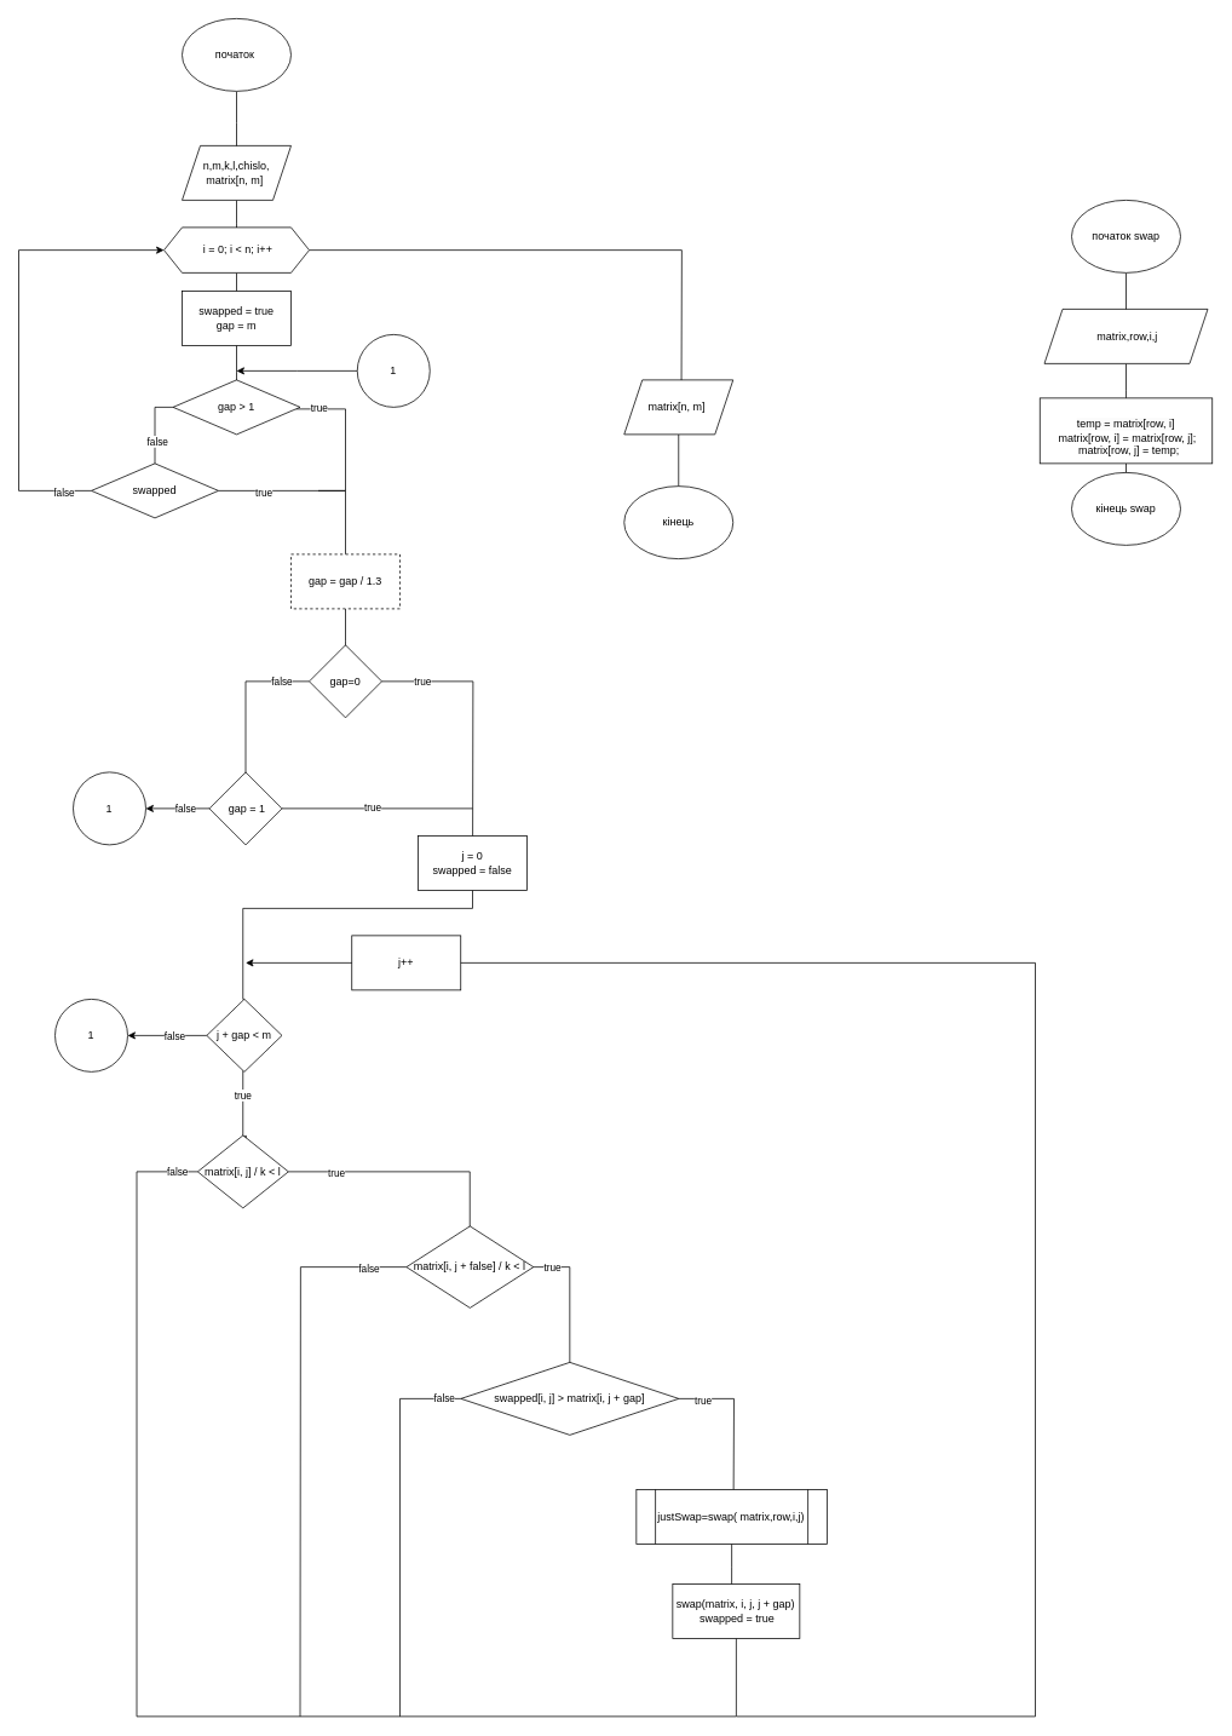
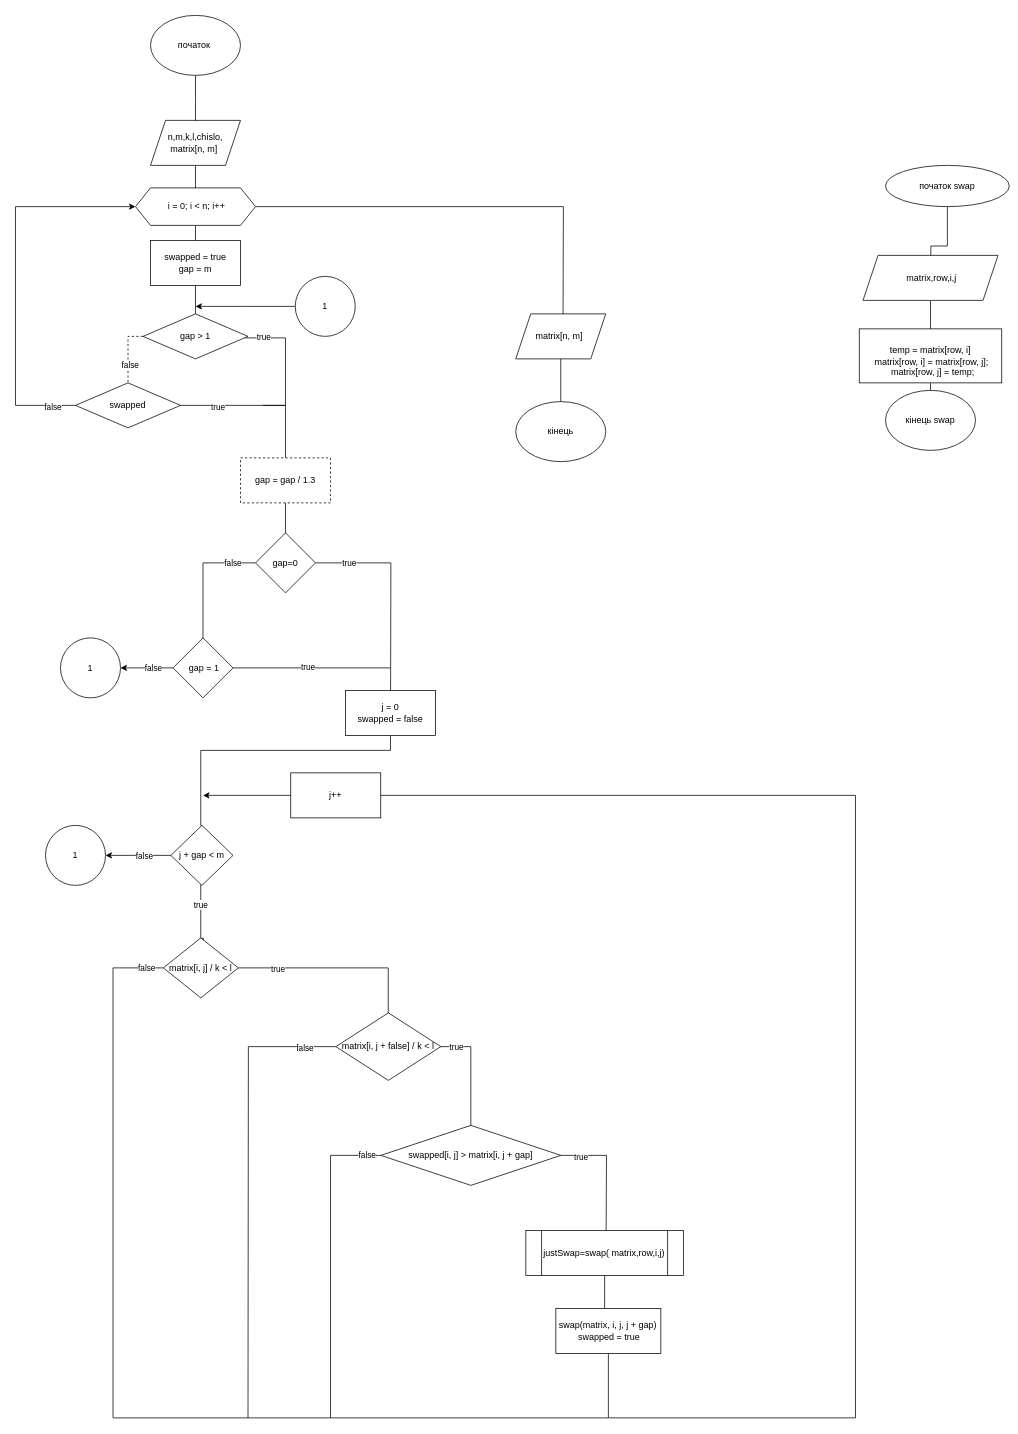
  <mxCell id="0" />
  <mxCell id="1" parent="0" />
  <mxCell id="2" style="edgeStyle=orthogonalEdgeStyle;rounded=0;orthogonalLoop=1;jettySize=auto;html=1;endArrow=none;endFill=0;" edge="1" parent="1" source="3"><mxGeometry relative="1" as="geometry"><mxPoint x="260" y="170" as="targetPoint" /></mxGeometry></mxCell>
  <mxCell id="3" value="початок&amp;nbsp;" style="ellipse;whiteSpace=wrap;html=1;" vertex="1" parent="1"><mxGeometry x="200" y="20" width="120" height="80" as="geometry" /></mxCell>
  <mxCell id="4" style="edgeStyle=orthogonalEdgeStyle;rounded=0;orthogonalLoop=1;jettySize=auto;html=1;endArrow=none;endFill=0;" edge="1" parent="1" source="5"><mxGeometry relative="1" as="geometry"><mxPoint x="260" y="270" as="targetPoint" /></mxGeometry></mxCell>
  <mxCell id="5" value="n,m,k,l,chislo,&lt;br&gt;matrix[n, m]&amp;nbsp;" style="shape=parallelogram;perimeter=parallelogramPerimeter;whiteSpace=wrap;html=1;fixedSize=1;" vertex="1" parent="1"><mxGeometry x="200" y="160" width="120" height="60" as="geometry" /></mxCell>
  <mxCell id="6" style="edgeStyle=orthogonalEdgeStyle;rounded=0;orthogonalLoop=1;jettySize=auto;html=1;endArrow=none;endFill=0;" edge="1" parent="1" source="8"><mxGeometry relative="1" as="geometry"><mxPoint x="260" y="350" as="targetPoint" /></mxGeometry></mxCell>
  <mxCell id="7" style="edgeStyle=orthogonalEdgeStyle;rounded=0;orthogonalLoop=1;jettySize=auto;html=1;exitX=1;exitY=0.5;exitDx=0;exitDy=0;" edge="1" parent="1" source="8"><mxGeometry relative="1" as="geometry"><mxPoint x="750" y="450" as="targetPoint" /></mxGeometry></mxCell>
  <mxCell id="8" value="&amp;nbsp;i = 0; i &amp;lt; n; i++" style="shape=hexagon;perimeter=hexagonPerimeter2;whiteSpace=wrap;html=1;fixedSize=1;" vertex="1" parent="1"><mxGeometry x="180" y="250" width="160" height="50" as="geometry" /></mxCell>
  <mxCell id="9" style="edgeStyle=orthogonalEdgeStyle;rounded=0;orthogonalLoop=1;jettySize=auto;html=1;endArrow=none;endFill=0;" edge="1" parent="1" source="10"><mxGeometry relative="1" as="geometry"><mxPoint x="260" y="440" as="targetPoint" /></mxGeometry></mxCell>
  <mxCell id="10" value="swapped = true&lt;br&gt;gap = m" style="rounded=0;whiteSpace=wrap;html=1;" vertex="1" parent="1"><mxGeometry x="200" y="320" width="120" height="60" as="geometry" /></mxCell>
  <mxCell id="11" style="edgeStyle=orthogonalEdgeStyle;rounded=0;orthogonalLoop=1;jettySize=auto;html=1;endArrow=none;endFill=0;" edge="1" parent="1" source="15"><mxGeometry relative="1" as="geometry"><mxPoint x="350" y="540" as="targetPoint" /><Array as="points"><mxPoint x="380" y="450" /><mxPoint x="380" y="540" /></Array></mxGeometry></mxCell>
  <mxCell id="12" value="true" style="edgeLabel;html=1;align=center;verticalAlign=middle;resizable=0;points=[];" connectable="0" vertex="1" parent="11"><mxGeometry x="-0.717" y="2" relative="1" as="geometry"><mxPoint as="offset" /></mxGeometry></mxCell>
- <mxCell id="13" style="edgeStyle=orthogonalEdgeStyle;rounded=0;orthogonalLoop=1;jettySize=auto;html=1;endArrow=none;endFill=0;entryX=0.5;entryY=0;entryDx=0;entryDy=0;" edge="1" parent="1" source="15" target="20"><mxGeometry relative="1" as="geometry"><mxPoint x="167" y="510" as="targetPoint" /><Array as="points"><mxPoint x="170" y="448" /></Array></mxGeometry></mxCell>
+ <mxCell id="13" style="edgeStyle=orthogonalEdgeStyle;rounded=0;orthogonalLoop=1;jettySize=auto;html=1;endArrow=none;endFill=0;entryX=0.5;entryY=0;entryDx=0;entryDy=0;dashed=1;" edge="1" parent="1" source="15" target="20"><mxGeometry relative="1" as="geometry"><mxPoint x="167" y="510" as="targetPoint" /><Array as="points"><mxPoint x="170" y="448" /></Array></mxGeometry></mxCell>
  <mxCell id="14" value="false" style="edgeLabel;html=1;align=center;verticalAlign=middle;resizable=0;points=[];" connectable="0" vertex="1" parent="13"><mxGeometry x="0.395" y="2" relative="1" as="geometry"><mxPoint as="offset" /></mxGeometry></mxCell>
  <mxCell id="15" value="gap &amp;gt; 1" style="rhombus;whiteSpace=wrap;html=1;" vertex="1" parent="1"><mxGeometry x="190" y="418" width="140" height="60" as="geometry" /></mxCell>
  <mxCell id="16" style="edgeStyle=orthogonalEdgeStyle;rounded=0;orthogonalLoop=1;jettySize=auto;html=1;endArrow=none;endFill=0;" edge="1" parent="1" source="20" target="22"><mxGeometry relative="1" as="geometry"><mxPoint x="260" y="670" as="targetPoint" /><Array as="points"><mxPoint x="380" y="540" /></Array></mxGeometry></mxCell>
  <mxCell id="17" value="true" style="edgeLabel;html=1;align=center;verticalAlign=middle;resizable=0;points=[];" connectable="0" vertex="1" parent="16"><mxGeometry x="-0.532" y="-1" relative="1" as="geometry"><mxPoint as="offset" /></mxGeometry></mxCell>
  <mxCell id="18" style="edgeStyle=orthogonalEdgeStyle;rounded=0;orthogonalLoop=1;jettySize=auto;html=1;exitX=0;exitY=0.5;exitDx=0;exitDy=0;entryX=0;entryY=0.5;entryDx=0;entryDy=0;" edge="1" parent="1" source="20" target="8"><mxGeometry relative="1" as="geometry"><Array as="points"><mxPoint x="20" y="540" /><mxPoint x="20" y="275" /></Array></mxGeometry></mxCell>
  <mxCell id="19" value="false" style="edgeLabel;html=1;align=center;verticalAlign=middle;resizable=0;points=[];" connectable="0" vertex="1" parent="18"><mxGeometry x="-0.878" y="2" relative="1" as="geometry"><mxPoint as="offset" /></mxGeometry></mxCell>
  <mxCell id="20" value="swapped" style="rhombus;whiteSpace=wrap;html=1;" vertex="1" parent="1"><mxGeometry x="100" y="510" width="140" height="60" as="geometry" /></mxCell>
  <mxCell id="21" style="edgeStyle=orthogonalEdgeStyle;rounded=0;orthogonalLoop=1;jettySize=auto;html=1;endArrow=none;endFill=0;" edge="1" parent="1" source="22"><mxGeometry relative="1" as="geometry"><mxPoint x="380" y="740" as="targetPoint" /></mxGeometry></mxCell>
  <mxCell id="22" value="gap = gap / 1.3" style="rounded=0;whiteSpace=wrap;html=1;dashed=1;" vertex="1" parent="1"><mxGeometry x="320" y="610" width="120" height="60" as="geometry" /></mxCell>
  <mxCell id="23" value="false" style="edgeStyle=orthogonalEdgeStyle;rounded=0;orthogonalLoop=1;jettySize=auto;html=1;endArrow=none;endFill=0;" edge="1" parent="1" source="25"><mxGeometry x="-0.75" relative="1" as="geometry"><mxPoint x="290" y="900" as="targetPoint" /><Array as="points"><mxPoint x="270" y="750" /><mxPoint x="270" y="900" /></Array><mxPoint as="offset" /></mxGeometry></mxCell>
  <mxCell id="24" style="edgeStyle=orthogonalEdgeStyle;rounded=0;orthogonalLoop=1;jettySize=auto;html=1;endArrow=none;endFill=0;" edge="1" parent="1" source="25"><mxGeometry relative="1" as="geometry"><mxPoint x="520" y="970" as="targetPoint" /></mxGeometry></mxCell>
  <mxCell id="25" value="gap=0" style="rhombus;whiteSpace=wrap;html=1;" vertex="1" parent="1"><mxGeometry x="340" y="710" width="80" height="80" as="geometry" /></mxCell>
  <mxCell id="26" style="edgeStyle=orthogonalEdgeStyle;rounded=0;orthogonalLoop=1;jettySize=auto;html=1;endArrow=none;endFill=0;" edge="1" parent="1" source="29"><mxGeometry relative="1" as="geometry"><mxPoint x="520" y="890" as="targetPoint" /></mxGeometry></mxCell>
  <mxCell id="27" style="edgeStyle=orthogonalEdgeStyle;rounded=0;orthogonalLoop=1;jettySize=auto;html=1;" edge="1" parent="1" source="29"><mxGeometry relative="1" as="geometry"><mxPoint x="160" y="890" as="targetPoint" /></mxGeometry></mxCell>
  <mxCell id="28" value="false" style="edgeLabel;html=1;align=center;verticalAlign=middle;resizable=0;points=[];" connectable="0" vertex="1" parent="27"><mxGeometry x="-0.233" relative="1" as="geometry"><mxPoint as="offset" /></mxGeometry></mxCell>
  <mxCell id="29" value="&amp;nbsp;gap = 1" style="rhombus;whiteSpace=wrap;html=1;" vertex="1" parent="1"><mxGeometry x="230" y="850" width="80" height="80" as="geometry" /></mxCell>
  <mxCell id="30" value="true" style="edgeLabel;html=1;align=center;verticalAlign=middle;resizable=0;points=[];" connectable="0" vertex="1" parent="1"><mxGeometry x="366.667" y="438" as="geometry"><mxPoint x="98" y="311" as="offset" /></mxGeometry></mxCell>
  <mxCell id="31" value="true" style="edgeLabel;html=1;align=center;verticalAlign=middle;resizable=0;points=[];" connectable="0" vertex="1" parent="1"><mxGeometry x="376.667" y="448" as="geometry"><mxPoint x="33" y="440" as="offset" /></mxGeometry></mxCell>
  <mxCell id="32" style="edgeStyle=orthogonalEdgeStyle;rounded=0;orthogonalLoop=1;jettySize=auto;html=1;endArrow=none;endFill=0;entryX=0.5;entryY=0;entryDx=0;entryDy=0;" edge="1" parent="1" source="33" target="37"><mxGeometry relative="1" as="geometry"><mxPoint x="520" y="1050" as="targetPoint" /><Array as="points"><mxPoint x="520" y="1000" /><mxPoint x="267" y="1000" /></Array></mxGeometry></mxCell>
  <mxCell id="33" value="j = 0&lt;br&gt;swapped = false" style="rounded=0;whiteSpace=wrap;html=1;" vertex="1" parent="1"><mxGeometry x="460" y="920" width="120" height="60" as="geometry" /></mxCell>
  <mxCell id="34" value="true" style="edgeStyle=orthogonalEdgeStyle;rounded=0;orthogonalLoop=1;jettySize=auto;html=1;endArrow=none;endFill=0;" edge="1" parent="1" source="37"><mxGeometry x="-0.458" relative="1" as="geometry"><mxPoint x="270" y="1260" as="targetPoint" /><Array as="points"><mxPoint x="267" y="1260" /><mxPoint x="270" y="1260" /><mxPoint x="270" y="1250" /></Array><mxPoint as="offset" /></mxGeometry></mxCell>
  <mxCell id="35" style="edgeStyle=orthogonalEdgeStyle;rounded=0;orthogonalLoop=1;jettySize=auto;html=1;endArrow=classic;endFill=1;" edge="1" parent="1" source="37"><mxGeometry relative="1" as="geometry"><mxPoint x="140" y="1140" as="targetPoint" /></mxGeometry></mxCell>
  <mxCell id="36" value="false" style="edgeLabel;html=1;align=center;verticalAlign=middle;resizable=0;points=[];" connectable="0" vertex="1" parent="35"><mxGeometry x="-0.181" relative="1" as="geometry"><mxPoint as="offset" /></mxGeometry></mxCell>
  <mxCell id="37" value="j + gap &amp;lt; m" style="rhombus;whiteSpace=wrap;html=1;" vertex="1" parent="1"><mxGeometry x="227.14" y="1100" width="82.86" height="80" as="geometry" /></mxCell>
  <mxCell id="38" style="edgeStyle=orthogonalEdgeStyle;rounded=0;orthogonalLoop=1;jettySize=auto;html=1;endArrow=none;endFill=0;" edge="1" parent="1" source="42"><mxGeometry relative="1" as="geometry"><mxPoint x="497.14" y="1420" as="targetPoint" /><Array as="points"><mxPoint x="517" y="1290" /><mxPoint x="517" y="1420" /></Array></mxGeometry></mxCell>
  <mxCell id="39" value="true" style="edgeLabel;html=1;align=center;verticalAlign=middle;resizable=0;points=[];" connectable="0" vertex="1" parent="38"><mxGeometry x="-0.703" y="-1" relative="1" as="geometry"><mxPoint as="offset" /></mxGeometry></mxCell>
  <mxCell id="40" style="edgeStyle=orthogonalEdgeStyle;rounded=0;orthogonalLoop=1;jettySize=auto;html=1;exitX=0;exitY=0.5;exitDx=0;exitDy=0;endArrow=none;endFill=0;" edge="1" parent="1" source="42"><mxGeometry relative="1" as="geometry"><mxPoint x="810" y="1890" as="targetPoint" /><Array as="points"><mxPoint x="150" y="1290" /><mxPoint x="150" y="1890" /><mxPoint x="810" y="1890" /></Array></mxGeometry></mxCell>
  <mxCell id="41" value="false" style="edgeLabel;html=1;align=center;verticalAlign=middle;resizable=0;points=[];" connectable="0" vertex="1" parent="40"><mxGeometry x="-0.966" relative="1" as="geometry"><mxPoint as="offset" /></mxGeometry></mxCell>
  <mxCell id="42" value="matrix[i, j] / k &amp;lt; l" style="rhombus;whiteSpace=wrap;html=1;" vertex="1" parent="1"><mxGeometry x="217.14" y="1250" width="100" height="80" as="geometry" /></mxCell>
  <mxCell id="43" style="edgeStyle=orthogonalEdgeStyle;rounded=0;orthogonalLoop=1;jettySize=auto;html=1;endArrow=none;endFill=0;" edge="1" parent="1" source="47"><mxGeometry relative="1" as="geometry"><mxPoint x="627.14" y="1560" as="targetPoint" /><Array as="points"><mxPoint x="627.14" y="1395" /><mxPoint x="627.14" y="1560" /></Array></mxGeometry></mxCell>
  <mxCell id="44" value="true" style="edgeLabel;html=1;align=center;verticalAlign=middle;resizable=0;points=[];" connectable="0" vertex="1" parent="43"><mxGeometry x="-0.688" y="-1" relative="1" as="geometry"><mxPoint x="-12" y="-1" as="offset" /></mxGeometry></mxCell>
  <mxCell id="45" style="edgeStyle=orthogonalEdgeStyle;rounded=0;orthogonalLoop=1;jettySize=auto;html=1;endArrow=none;endFill=0;" edge="1" parent="1" source="47"><mxGeometry relative="1" as="geometry"><mxPoint x="330" y="1890" as="targetPoint" /></mxGeometry></mxCell>
  <mxCell id="46" value="false" style="edgeLabel;html=1;align=center;verticalAlign=middle;resizable=0;points=[];" connectable="0" vertex="1" parent="45"><mxGeometry x="-0.862" y="1" relative="1" as="geometry"><mxPoint as="offset" /></mxGeometry></mxCell>
  <mxCell id="47" value="matrix[i, j + false] / k &amp;lt; l" style="rhombus;whiteSpace=wrap;html=1;" vertex="1" parent="1"><mxGeometry x="447.14" y="1350" width="140" height="90" as="geometry" /></mxCell>
  <mxCell id="48" style="edgeStyle=orthogonalEdgeStyle;rounded=0;orthogonalLoop=1;jettySize=auto;html=1;endArrow=none;endFill=0;" edge="1" parent="1" source="52"><mxGeometry relative="1" as="geometry"><mxPoint x="807.47" y="1650" as="targetPoint" /></mxGeometry></mxCell>
  <mxCell id="49" value="true" style="edgeLabel;html=1;align=center;verticalAlign=middle;resizable=0;points=[];" connectable="0" vertex="1" parent="48"><mxGeometry x="-0.696" y="-2" relative="1" as="geometry"><mxPoint as="offset" /></mxGeometry></mxCell>
  <mxCell id="50" style="edgeStyle=orthogonalEdgeStyle;rounded=0;orthogonalLoop=1;jettySize=auto;html=1;endArrow=none;endFill=0;" edge="1" parent="1" source="52"><mxGeometry relative="1" as="geometry"><mxPoint x="440" y="1890" as="targetPoint" /><Array as="points"><mxPoint x="440" y="1540" /></Array></mxGeometry></mxCell>
  <mxCell id="51" value="false" style="edgeLabel;html=1;align=center;verticalAlign=middle;resizable=0;points=[];" connectable="0" vertex="1" parent="50"><mxGeometry x="-0.907" y="-1" relative="1" as="geometry"><mxPoint as="offset" /></mxGeometry></mxCell>
  <mxCell id="52" value="swapped[i, j] &amp;gt; matrix[i, j + gap]" style="rhombus;whiteSpace=wrap;html=1;" vertex="1" parent="1"><mxGeometry x="507.14" y="1500" width="240" height="80" as="geometry" /></mxCell>
  <mxCell id="53" style="edgeStyle=orthogonalEdgeStyle;rounded=0;orthogonalLoop=1;jettySize=auto;html=1;endArrow=none;endFill=0;" edge="1" parent="1" source="54"><mxGeometry relative="1" as="geometry"><mxPoint x="1240" y="380" as="targetPoint" /></mxGeometry></mxCell>
- <mxCell id="54" value="початок swap" style="ellipse;whiteSpace=wrap;html=1;" vertex="1" parent="1"><mxGeometry x="1180" y="220" width="120" height="80" as="geometry" /></mxCell>
+ <mxCell id="54" value="початок swap" style="ellipse;whiteSpace=wrap;html=1;" vertex="1" parent="1"><mxGeometry x="1180" y="220" width="165" height="55" as="geometry" /></mxCell>
  <mxCell id="55" value="" style="edgeStyle=orthogonalEdgeStyle;rounded=0;orthogonalLoop=1;jettySize=auto;html=1;endArrow=none;endFill=0;" edge="1" parent="1" source="56" target="58"><mxGeometry relative="1" as="geometry"><Array as="points"><mxPoint x="1240" y="430" /><mxPoint x="1240" y="430" /></Array></mxGeometry></mxCell>
  <mxCell id="56" value="&amp;nbsp;matrix,row,i,j&lt;br&gt;" style="shape=parallelogram;perimeter=parallelogramPerimeter;whiteSpace=wrap;html=1;fixedSize=1;" vertex="1" parent="1"><mxGeometry x="1150" y="340" width="180" height="60" as="geometry" /></mxCell>
  <mxCell id="57" style="edgeStyle=orthogonalEdgeStyle;rounded=0;orthogonalLoop=1;jettySize=auto;html=1;endArrow=none;endFill=0;" edge="1" parent="1" source="58"><mxGeometry relative="1" as="geometry"><mxPoint x="1240" y="560" as="targetPoint" /></mxGeometry></mxCell>
  <mxCell id="58" value="&lt;br&gt;&lt;span style=&quot;color: rgb(0, 0, 0); font-family: Helvetica; font-size: 12px; font-style: normal; font-variant-ligatures: normal; font-variant-caps: normal; font-weight: 400; letter-spacing: normal; orphans: 2; text-align: center; text-indent: 0px; text-transform: none; widows: 2; word-spacing: 0px; -webkit-text-stroke-width: 0px; background-color: rgb(251, 251, 251); text-decoration-thickness: initial; text-decoration-style: initial; text-decoration-color: initial; float: none; display: inline !important;&quot;&gt;temp = matrix[row, i]&lt;/span&gt;&lt;br&gt;&lt;div&gt;&amp;nbsp;matrix[row, i] = matrix[row, j];&lt;/div&gt;&lt;div&gt;&amp;nbsp; matrix[row, j] = temp;&lt;/div&gt;" style="rounded=0;whiteSpace=wrap;html=1;" vertex="1" parent="1"><mxGeometry x="1145" y="438" width="190" height="72" as="geometry" /></mxCell>
  <mxCell id="59" value="кінець swap" style="ellipse;whiteSpace=wrap;html=1;" vertex="1" parent="1"><mxGeometry x="1180" y="520" width="120" height="80" as="geometry" /></mxCell>
  <mxCell id="60" style="edgeStyle=orthogonalEdgeStyle;rounded=0;orthogonalLoop=1;jettySize=auto;html=1;endArrow=none;endFill=0;" edge="1" parent="1" source="61"><mxGeometry relative="1" as="geometry"><mxPoint x="805.47" y="1750" as="targetPoint" /></mxGeometry></mxCell>
  <mxCell id="61" value="justSwap=swap(&amp;nbsp;matrix,row,i,j)" style="shape=process;whiteSpace=wrap;html=1;backgroundOutline=1;" vertex="1" parent="1"><mxGeometry x="700.47" y="1640" width="210" height="60" as="geometry" /></mxCell>
  <mxCell id="62" style="edgeStyle=orthogonalEdgeStyle;rounded=0;orthogonalLoop=1;jettySize=auto;html=1;endArrow=classic;endFill=1;" edge="1" parent="1" source="63"><mxGeometry relative="1" as="geometry"><mxPoint x="270" y="1060" as="targetPoint" /><Array as="points"><mxPoint x="810" y="1890" /><mxPoint x="1140" y="1890" /><mxPoint x="1140" y="1060" /></Array></mxGeometry></mxCell>
  <mxCell id="63" value="swap(matrix, i, j, j + gap)&lt;br&gt;&amp;nbsp;swapped = true&lt;br&gt;" style="rounded=0;whiteSpace=wrap;html=1;" vertex="1" parent="1"><mxGeometry x="740.47" y="1744" width="140" height="60" as="geometry" /></mxCell>
  <mxCell id="64" value="" style="endArrow=none;html=1;rounded=0;" edge="1" parent="1"><mxGeometry width="50" height="50" relative="1" as="geometry"><mxPoint x="270" y="1030" as="sourcePoint" /><mxPoint x="270" y="1030" as="targetPoint" /></mxGeometry></mxCell>
  <mxCell id="65" value="j++" style="rounded=0;whiteSpace=wrap;html=1;" vertex="1" parent="1"><mxGeometry x="387" y="1030" width="120" height="60" as="geometry" /></mxCell>
  <mxCell id="66" value="1" style="ellipse;whiteSpace=wrap;html=1;aspect=fixed;" vertex="1" parent="1"><mxGeometry x="60" y="1100" width="80" height="80" as="geometry" /></mxCell>
  <mxCell id="67" value="1" style="ellipse;whiteSpace=wrap;html=1;aspect=fixed;" vertex="1" parent="1"><mxGeometry x="80" y="850" width="80" height="80" as="geometry" /></mxCell>
  <mxCell id="68" style="edgeStyle=orthogonalEdgeStyle;rounded=0;orthogonalLoop=1;jettySize=auto;html=1;" edge="1" parent="1" source="69"><mxGeometry relative="1" as="geometry"><mxPoint x="260" y="408" as="targetPoint" /></mxGeometry></mxCell>
  <mxCell id="69" value="1" style="ellipse;whiteSpace=wrap;html=1;aspect=fixed;" vertex="1" parent="1"><mxGeometry x="393" y="368" width="80" height="80" as="geometry" /></mxCell>
  <mxCell id="70" style="edgeStyle=orthogonalEdgeStyle;rounded=0;orthogonalLoop=1;jettySize=auto;html=1;endArrow=none;endFill=0;" edge="1" parent="1" source="71" target="72"><mxGeometry relative="1" as="geometry" /></mxCell>
  <mxCell id="71" value="matrix[n, m]&amp;nbsp;" style="shape=parallelogram;perimeter=parallelogramPerimeter;whiteSpace=wrap;html=1;fixedSize=1;" vertex="1" parent="1"><mxGeometry x="687" y="418" width="120" height="60" as="geometry" /></mxCell>
  <mxCell id="72" value="кінець" style="ellipse;whiteSpace=wrap;html=1;" vertex="1" parent="1"><mxGeometry x="687" y="535" width="120" height="80" as="geometry" /></mxCell>
